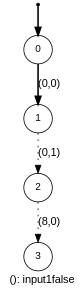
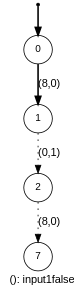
  digraph {
    fontname="Liberation Sans"
    label="(): input1false"
    rankdir=TB
    node [fontname="Liberation Sans" fontsize=12 shape=circle]
    edge [fontname="Liberation Sans" style=bold]
    n1 [label=0]
    n2 [label=1]
    n3 [label=2]
-   n4 [label=3]
+   n4 [label=7]
    n5 [label=3 shape=point]
-   n1 -> n2 [label="(0,0)"]
+   n1 -> n2 [label="(8,0)"]
    n2 -> n3 [label="(0,1)" style=dotted]
    n3 -> n4 [label="(8,0)" style=dotted]
    n5 -> n1
  }
